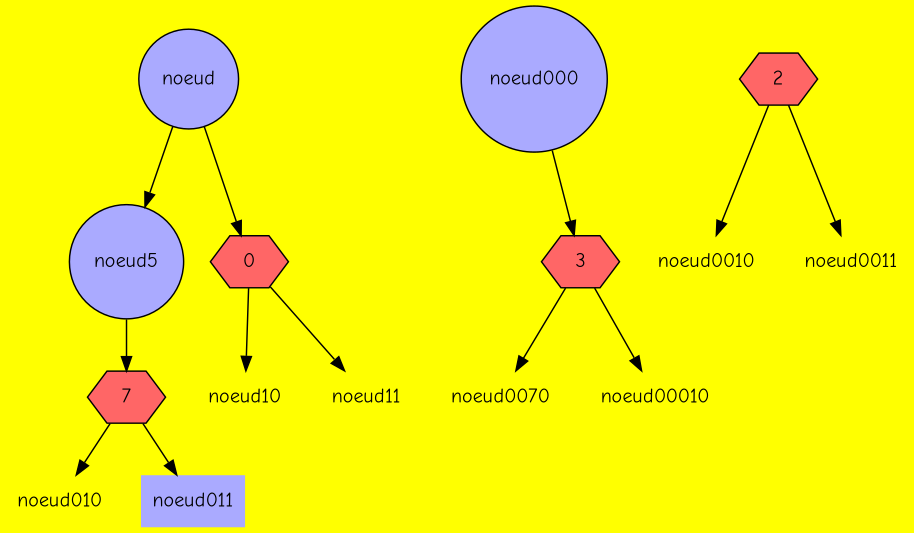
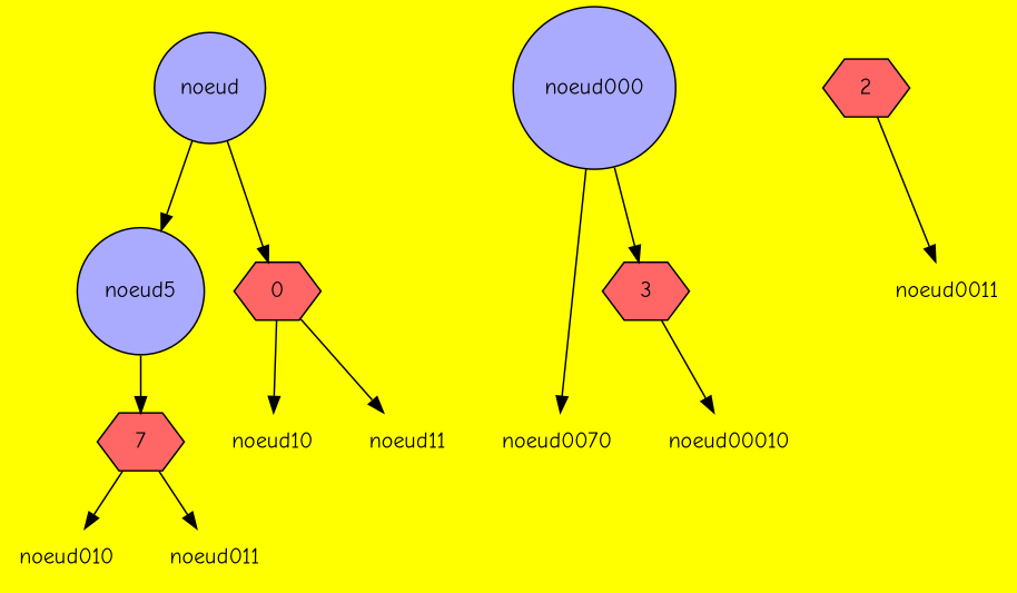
  digraph {
    bgcolor="#FFFF00"
    fontname="Comic Neue"
    node [fillcolor="#FFFF00" fontname="Comic Neue" shape=none style=filled]
    edge [fontname="Comic Neue"]
    noeud [fillcolor="#AAAAFF" shape=circle]
    n2 [fillcolor="#AAAAFF" label=noeud5 shape=circle]
    n3 [fillcolor="#FF6666" label=0 shape=hexagon]
    n4 [fillcolor="#FF6666" label=7 shape=hexagon]
    noeud10
    noeud11
    noeud010
-   noeud011 [fillcolor="#AAAAFF"]
+   noeud011
    noeud000 [fillcolor="#AAAAFF" shape=circle]
    n10 [label=noeud0070]
    n11 [fillcolor="#FF6666" label=3 shape=hexagon]
    n12 [fillcolor="#FF6666" label=2 shape=hexagon]
-   noeud0010
    noeud0011
    noeud00010
    noeud -> n2
    noeud -> n3
    n2 -> n4
    n3 -> noeud10
    n3 -> noeud11
    n4 -> noeud010
    n4 -> noeud011
-   n11 -> n10
+   noeud000 -> n10
    noeud000 -> n11
    n11 -> noeud00010
-   n12 -> noeud0010
    n12 -> noeud0011
  }
